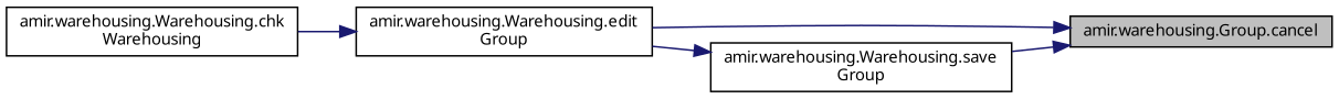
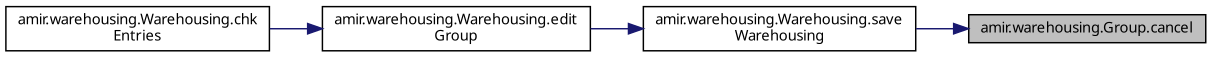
  digraph {
    rankdir=RL
    node [color=black fillcolor=white fontname="FreeSans.ttf" fontsize=10 shape=record style=filled]
    edge [color=midnightblue dir=back fontname="FreeSans.ttf" fontsize=10 labelfontname="FreeSans.ttf" labelfontsize=10 style=solid]
    n1 [fillcolor=grey75 fontcolor=black height=0.2 label="amir.warehousing.Group.cancel" width=0.4]
    n2 [height=0.2 label="amir.warehousing.Warehousing.edit\lGroup" width=0.4]
-   n3 [height=0.2 label="amir.warehousing.Warehousing.save\lGroup" width=0.4]
-   n4 [height=0.2 label="amir.warehousing.Warehousing.chk\lWarehousing" width=0.4]
-   n1 -> n2
+   n3 [height=0.2 label="amir.warehousing.Warehousing.save\lWarehousing" width=0.4]
+   n4 [height=0.2 label="amir.warehousing.Warehousing.chk\lEntries" width=0.4]
    n1 -> n3
    n2 -> n4
    n3 -> n2
  }
